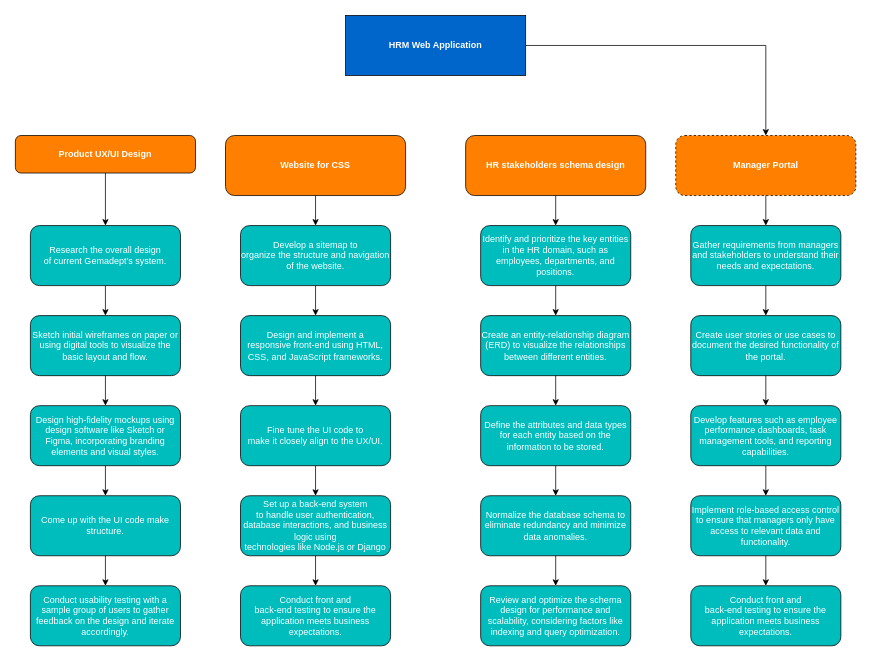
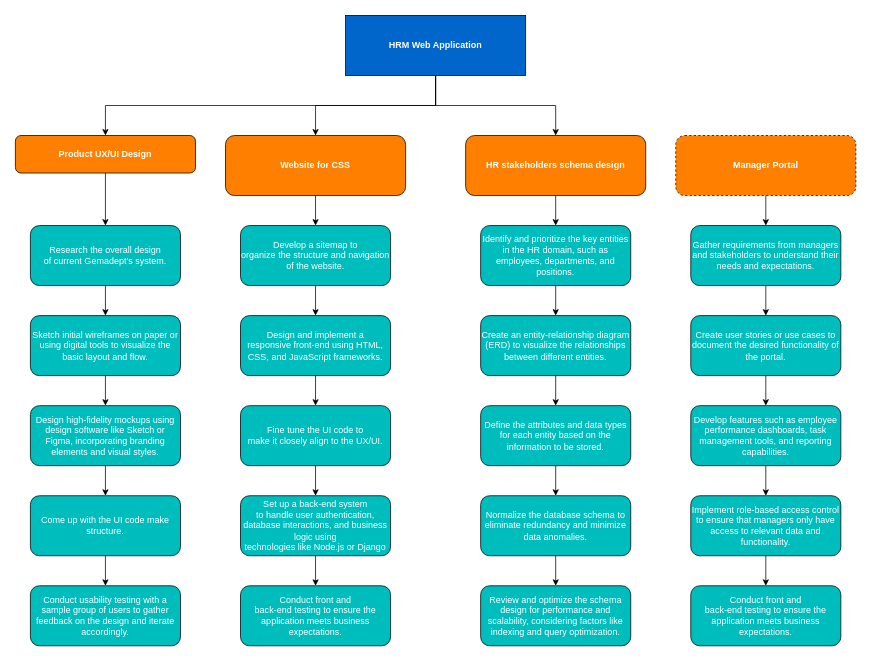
  <mxCell id="0" />
  <mxCell id="1" parent="0" />
  <mxCell id="2" value="&lt;font color=&quot;#ffffff&quot;&gt;HR stakeholders schema design&lt;/font&gt;" style="rounded=1;whiteSpace=wrap;html=1;fontStyle=1;strokeColor=#000000;fillColor=#FF8000;" parent="1" vertex="1"><mxGeometry x="620" width="240" height="80" as="geometry" y="180" /></mxCell>
  <mxCell id="3" value="Identify and prioritize the key entities in the HR domain, such as employees, departments, and positions." style="rounded=1;whiteSpace=wrap;html=1;fillColor=#00BDBD;fontColor=#FFFFFF;" parent="1" vertex="1"><mxGeometry x="640" y="300" width="200" height="80" as="geometry" /></mxCell>
  <mxCell id="4" value="Create an entity-relationship diagram (ERD) to visualize the relationships between different entities." style="rounded=1;whiteSpace=wrap;html=1;fillColor=#00BDBD;fontColor=#FFFFFF;" parent="1" vertex="1"><mxGeometry x="640" y="420" width="200" height="80" as="geometry" /></mxCell>
  <mxCell id="5" value="Define the attributes and data types for each entity based on the information to be stored." style="rounded=1;whiteSpace=wrap;html=1;fillColor=#00BDBD;fontColor=#FFFFFF;" parent="1" vertex="1"><mxGeometry x="640" y="540" width="200" height="80" as="geometry" /></mxCell>
  <mxCell id="6" value="Normalize the database schema to eliminate redundancy and minimize data anomalies." style="rounded=1;whiteSpace=wrap;html=1;fillColor=#00BDBD;fontColor=#FFFFFF;" parent="1" vertex="1"><mxGeometry x="640" y="660" width="200" height="80" as="geometry" /></mxCell>
  <mxCell id="7" value="Review and optimize the schema design for performance and scalability, considering factors like indexing and query optimization." style="rounded=1;whiteSpace=wrap;html=1;fillColor=#00BDBD;fontColor=#FFFFFF;" parent="1" vertex="1"><mxGeometry x="640" y="780" width="200" height="80" as="geometry" /></mxCell>
  <mxCell id="8" value="" style="endArrow=classic;html=1;rounded=0;fontStyle=1;strokeColor=#000000;" parent="1" source="2" target="3" edge="1"><mxGeometry width="50" height="50" relative="1" as="geometry"><mxPoint x="510" y="400" as="sourcePoint" /><mxPoint x="560" y="350" as="targetPoint" /></mxGeometry></mxCell>
  <mxCell id="9" value="" style="endArrow=classic;html=1;rounded=0;fillColor=#00BDBD;fontColor=#FFFFFF;" parent="1" source="3" target="4" edge="1"><mxGeometry width="50" height="50" relative="1" as="geometry"><mxPoint x="750" y="270" as="sourcePoint" /><mxPoint x="750" y="310" as="targetPoint" /></mxGeometry></mxCell>
  <mxCell id="10" value="" style="endArrow=classic;html=1;rounded=0;fillColor=#00BDBD;fontColor=#FFFFFF;" parent="1" source="4" target="5" edge="1"><mxGeometry width="50" height="50" relative="1" as="geometry"><mxPoint x="750" y="390" as="sourcePoint" /><mxPoint x="750" y="430" as="targetPoint" /></mxGeometry></mxCell>
  <mxCell id="11" value="" style="endArrow=classic;html=1;rounded=0;fillColor=#00BDBD;fontColor=#FFFFFF;" parent="1" source="5" target="6" edge="1"><mxGeometry width="50" height="50" relative="1" as="geometry"><mxPoint x="750" y="510" as="sourcePoint" /><mxPoint x="750" y="550" as="targetPoint" /></mxGeometry></mxCell>
  <mxCell id="12" value="" style="endArrow=classic;html=1;rounded=0;fillColor=#00BDBD;fontColor=#FFFFFF;" parent="1" source="6" target="7" edge="1"><mxGeometry width="50" height="50" relative="1" as="geometry"><mxPoint x="750" y="630" as="sourcePoint" /><mxPoint x="750" y="670" as="targetPoint" /></mxGeometry></mxCell>
  <mxCell id="13" value="&lt;font color=&quot;#ffffff&quot;&gt;HRM Web Application&lt;/font&gt;" style="whiteSpace=wrap;html=1;fillColor=#0066CC;fontStyle=1;strokeColor=default;rounded=0;" parent="1" vertex="1"><mxGeometry x="460" y="20" width="240" height="80" as="geometry" /></mxCell>
- <mxCell id="14" value="" style="endArrow=classic;html=1;rounded=0;edgeStyle=orthogonalEdgeStyle;fillColor=#CC6600;" parent="1" source="13" target="15" edge="1"><mxGeometry width="50" height="50" relative="1" as="geometry"><mxPoint x="900" y="330" as="sourcePoint" /><mxPoint x="950" y="280" as="targetPoint" /></mxGeometry></mxCell>
+ <mxCell id="14" value="" style="endArrow=classic;html=1;rounded=0;edgeStyle=orthogonalEdgeStyle;fillColor=#CC6600;" parent="1" source="13" target="2" edge="1"><mxGeometry width="50" height="50" relative="1" as="geometry"><mxPoint x="900" y="330" as="sourcePoint" /><mxPoint x="950" y="280" as="targetPoint" /></mxGeometry></mxCell>
  <mxCell id="15" value="&lt;font color=&quot;#ffffff&quot;&gt;Manager Portal&lt;/font&gt;" style="rounded=1;whiteSpace=wrap;html=1;fontStyle=1;strokeColor=#000000;fillColor=#FF8000;dashed=1;" parent="1" vertex="1"><mxGeometry x="900" width="240" height="80" as="geometry" y="180" /></mxCell>
  <mxCell id="16" value="Gather requirements from managers and stakeholders to understand their needs and expectations." style="rounded=1;whiteSpace=wrap;html=1;fillColor=#00BDBD;fontColor=#FFFFFF;" parent="1" vertex="1"><mxGeometry x="920" y="300" width="200" height="80" as="geometry" /></mxCell>
  <mxCell id="17" value="Create user stories or use cases to document the desired functionality of the portal." style="rounded=1;whiteSpace=wrap;html=1;fillColor=#00BDBD;fontColor=#FFFFFF;" parent="1" vertex="1"><mxGeometry x="920" y="420" width="200" height="80" as="geometry" /></mxCell>
  <mxCell id="18" value="Develop features such as employee performance dashboards, task management tools, and reporting capabilities." style="rounded=1;whiteSpace=wrap;html=1;fillColor=#00BDBD;fontColor=#FFFFFF;" parent="1" vertex="1"><mxGeometry x="920" y="540" width="200" height="80" as="geometry" /></mxCell>
  <mxCell id="19" value="Implement role-based access control to ensure that managers only have access to relevant data and functionality." style="rounded=1;whiteSpace=wrap;html=1;fillColor=#00BDBD;fontColor=#FFFFFF;" parent="1" vertex="1"><mxGeometry x="920" y="660" width="200" height="80" as="geometry" /></mxCell>
  <mxCell id="20" value="Conduct front and&lt;br&gt;back-end testing to ensure the application meets business expectations." style="rounded=1;whiteSpace=wrap;html=1;fillColor=#00BDBD;fontColor=#FFFFFF;" parent="1" vertex="1"><mxGeometry x="920" y="780" width="200" height="80" as="geometry" /></mxCell>
  <mxCell id="21" value="" style="endArrow=classic;html=1;rounded=0;fontStyle=1;strokeColor=#000000;" parent="1" source="15" target="16" edge="1"><mxGeometry width="50" height="50" relative="1" as="geometry"><mxPoint x="790" y="400" as="sourcePoint" /><mxPoint x="840" y="350" as="targetPoint" /></mxGeometry></mxCell>
  <mxCell id="22" value="" style="endArrow=classic;html=1;rounded=0;fillColor=#00BDBD;fontColor=#FFFFFF;" parent="1" source="16" target="17" edge="1"><mxGeometry width="50" height="50" relative="1" as="geometry"><mxPoint x="1030" y="270" as="sourcePoint" /><mxPoint x="1030" y="310" as="targetPoint" /></mxGeometry></mxCell>
  <mxCell id="23" value="" style="endArrow=classic;html=1;rounded=0;fillColor=#00BDBD;fontColor=#FFFFFF;" parent="1" source="17" target="18" edge="1"><mxGeometry width="50" height="50" relative="1" as="geometry"><mxPoint x="1030" y="390" as="sourcePoint" /><mxPoint x="1030" y="430" as="targetPoint" /></mxGeometry></mxCell>
  <mxCell id="24" value="" style="endArrow=classic;html=1;rounded=0;fillColor=#00BDBD;fontColor=#FFFFFF;" parent="1" source="18" target="19" edge="1"><mxGeometry width="50" height="50" relative="1" as="geometry"><mxPoint x="1030" y="510" as="sourcePoint" /><mxPoint x="1030" y="550" as="targetPoint" /></mxGeometry></mxCell>
  <mxCell id="25" value="" style="endArrow=classic;html=1;rounded=0;fillColor=#00BDBD;fontColor=#FFFFFF;" parent="1" source="19" target="20" edge="1"><mxGeometry width="50" height="50" relative="1" as="geometry"><mxPoint x="1030" y="630" as="sourcePoint" /><mxPoint x="1030" y="670" as="targetPoint" /></mxGeometry></mxCell>
  <mxCell id="26" value="&lt;font color=&quot;#ffffff&quot;&gt;Website for CSS&lt;/font&gt;" style="rounded=1;whiteSpace=wrap;html=1;fontStyle=1;strokeColor=#000000;fillColor=#FF8000;" parent="1" vertex="1"><mxGeometry x="300" width="240" height="80" as="geometry" y="180" /></mxCell>
  <mxCell id="27" value="Develop a sitemap to&lt;br&gt;organize the structure and navigation of the website." style="rounded=1;whiteSpace=wrap;html=1;fillColor=#00BDBD;fontColor=#FFFFFF;" parent="1" vertex="1"><mxGeometry x="320" y="300" width="200" height="80" as="geometry" /></mxCell>
  <mxCell id="28" value="Design and implement a&lt;br&gt;responsive front-end using HTML, CSS, and JavaScript frameworks." style="rounded=1;whiteSpace=wrap;html=1;fillColor=#00BDBD;fontColor=#FFFFFF;" parent="1" vertex="1"><mxGeometry x="320" y="420" width="200" height="80" as="geometry" /></mxCell>
  <mxCell id="29" value="Fine tune the UI code to&lt;br&gt;make it closely align to the UX/UI." style="rounded=1;whiteSpace=wrap;html=1;fillColor=#00BDBD;fontColor=#FFFFFF;" parent="1" vertex="1"><mxGeometry x="320" y="540" width="200" height="80" as="geometry" /></mxCell>
  <mxCell id="30" value="Set up a back-end system&lt;br&gt;to handle user authentication, database interactions, and business logic using&lt;br&gt;technologies like Node.js or Django" style="rounded=1;whiteSpace=wrap;html=1;fillColor=#00BDBD;fontColor=#FFFFFF;" parent="1" vertex="1"><mxGeometry x="320" y="660" width="200" height="80" as="geometry" /></mxCell>
  <mxCell id="31" value="Conduct front and&lt;br&gt;back-end testing to ensure the application meets business expectations." style="rounded=1;whiteSpace=wrap;html=1;fillColor=#00BDBD;fontColor=#FFFFFF;" parent="1" vertex="1"><mxGeometry x="320" y="780" width="200" height="80" as="geometry" /></mxCell>
  <mxCell id="32" value="" style="endArrow=classic;html=1;rounded=0;fontStyle=1;strokeColor=#000000;" parent="1" source="26" target="27" edge="1"><mxGeometry width="50" height="50" relative="1" as="geometry"><mxPoint x="190" y="400" as="sourcePoint" /><mxPoint x="240" y="350" as="targetPoint" /></mxGeometry></mxCell>
  <mxCell id="33" value="" style="endArrow=classic;html=1;rounded=0;fillColor=#00BDBD;fontColor=#FFFFFF;" parent="1" source="27" target="28" edge="1"><mxGeometry width="50" height="50" relative="1" as="geometry"><mxPoint x="430" y="270" as="sourcePoint" /><mxPoint x="430" y="310" as="targetPoint" /></mxGeometry></mxCell>
  <mxCell id="34" value="" style="endArrow=classic;html=1;rounded=0;fillColor=#00BDBD;fontColor=#FFFFFF;" parent="1" source="28" target="29" edge="1"><mxGeometry width="50" height="50" relative="1" as="geometry"><mxPoint x="430" y="390" as="sourcePoint" /><mxPoint x="430" y="430" as="targetPoint" /></mxGeometry></mxCell>
  <mxCell id="35" value="" style="endArrow=classic;html=1;rounded=0;fillColor=#00BDBD;fontColor=#FFFFFF;" parent="1" source="29" target="30" edge="1"><mxGeometry width="50" height="50" relative="1" as="geometry"><mxPoint x="430" y="510" as="sourcePoint" /><mxPoint x="430" y="550" as="targetPoint" /></mxGeometry></mxCell>
  <mxCell id="36" value="" style="endArrow=classic;html=1;rounded=0;fillColor=#00BDBD;fontColor=#FFFFFF;" parent="1" source="30" target="31" edge="1"><mxGeometry width="50" height="50" relative="1" as="geometry"><mxPoint x="430" y="630" as="sourcePoint" /><mxPoint x="430" y="670" as="targetPoint" /></mxGeometry></mxCell>
  <mxCell id="37" value="&lt;font color=&quot;#ffffff&quot;&gt;Product UX/UI Design&lt;/font&gt;" style="rounded=1;whiteSpace=wrap;html=1;fontStyle=1;strokeColor=#000000;fillColor=#FF8000;" parent="1" vertex="1"><mxGeometry x="20" y="180" width="240" height="50" as="geometry" /></mxCell>
  <mxCell id="38" value="Research the overall design&lt;div&gt;of current Gemadept’s system.&lt;/div&gt;" style="rounded=1;whiteSpace=wrap;html=1;fillColor=#00BDBD;fontColor=#FFFFFF;" parent="1" vertex="1"><mxGeometry x="40" y="300" width="200" height="80" as="geometry" /></mxCell>
  <mxCell id="39" value="Sketch initial wireframes on paper or using digital tools to visualize the basic layout and flow." style="rounded=1;whiteSpace=wrap;html=1;fillColor=#00BDBD;fontColor=#FFFFFF;" parent="1" vertex="1"><mxGeometry x="40" y="420" width="200" height="80" as="geometry" /></mxCell>
  <mxCell id="40" value="Design high-fidelity mockups using design software like Sketch or Figma, incorporating branding elements and visual styles." style="rounded=1;whiteSpace=wrap;html=1;fillColor=#00BDBD;fontColor=#FFFFFF;" parent="1" vertex="1"><mxGeometry x="40" y="540" width="200" height="80" as="geometry" /></mxCell>
  <mxCell id="41" value="Come up with the UI code make structure." style="rounded=1;whiteSpace=wrap;html=1;fillColor=#00BDBD;fontColor=#FFFFFF;" parent="1" vertex="1"><mxGeometry x="40" y="660" width="200" height="80" as="geometry" /></mxCell>
  <mxCell id="42" value="Conduct usability testing with a sample group of users to gather feedback on the design and iterate accordingly." style="rounded=1;whiteSpace=wrap;html=1;fillColor=#00BDBD;fontColor=#FFFFFF;" parent="1" vertex="1"><mxGeometry x="40" y="780" width="200" height="80" as="geometry" /></mxCell>
  <mxCell id="43" value="" style="endArrow=classic;html=1;rounded=0;fontStyle=1;strokeColor=#000000;" parent="1" source="37" target="38" edge="1"><mxGeometry width="50" height="50" relative="1" as="geometry"><mxPoint x="-90" y="400" as="sourcePoint" /><mxPoint x="-40" y="350" as="targetPoint" /></mxGeometry></mxCell>
  <mxCell id="44" value="" style="endArrow=classic;html=1;rounded=0;fillColor=#00BDBD;fontColor=#FFFFFF;" parent="1" source="38" target="39" edge="1"><mxGeometry width="50" height="50" relative="1" as="geometry"><mxPoint x="150" y="270" as="sourcePoint" /><mxPoint x="150" y="310" as="targetPoint" /></mxGeometry></mxCell>
  <mxCell id="45" value="" style="endArrow=classic;html=1;rounded=0;fillColor=#00BDBD;fontColor=#FFFFFF;" parent="1" source="39" target="40" edge="1"><mxGeometry width="50" height="50" relative="1" as="geometry"><mxPoint x="150" y="390" as="sourcePoint" /><mxPoint x="150" y="430" as="targetPoint" /></mxGeometry></mxCell>
  <mxCell id="46" value="" style="endArrow=classic;html=1;rounded=0;fillColor=#00BDBD;fontColor=#FFFFFF;" parent="1" source="40" target="41" edge="1"><mxGeometry width="50" height="50" relative="1" as="geometry"><mxPoint x="150" y="510" as="sourcePoint" /><mxPoint x="150" y="550" as="targetPoint" /></mxGeometry></mxCell>
  <mxCell id="47" value="" style="endArrow=classic;html=1;rounded=0;fillColor=#00BDBD;fontColor=#FFFFFF;" parent="1" source="41" target="42" edge="1"><mxGeometry width="50" height="50" relative="1" as="geometry"><mxPoint x="150" y="630" as="sourcePoint" /><mxPoint x="150" y="670" as="targetPoint" /></mxGeometry></mxCell>
+ <mxCell id="48" value="" style="endArrow=classic;html=1;rounded=0;edgeStyle=orthogonalEdgeStyle;fillColor=#CC6600;" parent="1" source="13" target="26" edge="1"><mxGeometry width="50" height="50" relative="1" as="geometry"><mxPoint x="590" y="110" as="sourcePoint" /><mxPoint x="1030" y="190" as="targetPoint" /><Array as="points"><mxPoint x="580" y="140" /><mxPoint x="420" y="140" /></Array></mxGeometry></mxCell>
+ <mxCell id="49" value="" style="endArrow=classic;html=1;rounded=0;edgeStyle=orthogonalEdgeStyle;fillColor=#CC6600;" parent="1" source="13" target="37" edge="1"><mxGeometry width="50" height="50" relative="1" as="geometry"><mxPoint x="299.93" y="100" as="sourcePoint" /><mxPoint x="139.93" as="targetPoint" y="180" /><Array as="points"><mxPoint x="580" y="140" /><mxPoint x="140" y="140" /></Array></mxGeometry></mxCell>
